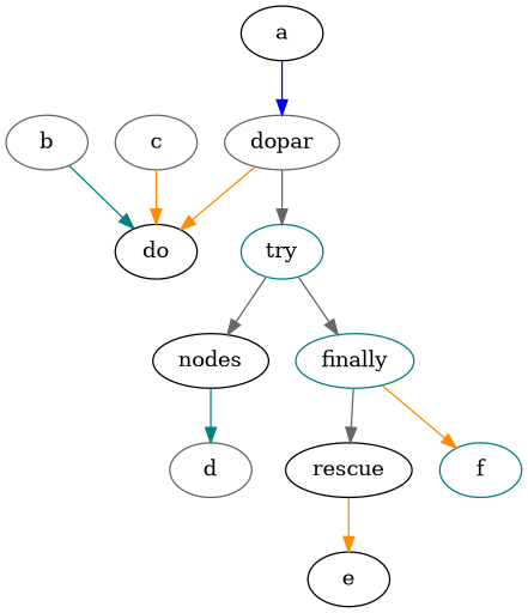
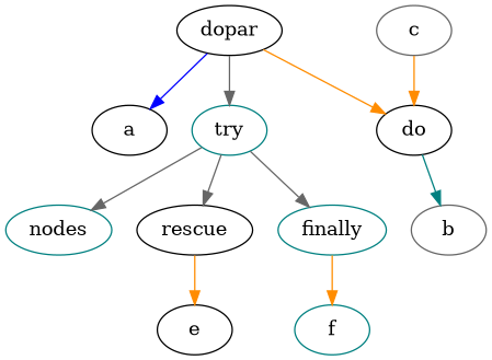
  digraph {
    node [color=black]
    edge [color=darkorange]
-   dopar [color=gray40]
+   dopar
    a
    do
    try [color=teal]
    b [color=gray40]
-   nodes
+   nodes [color=teal]
    rescue
    finally [color=teal]
    c [color=gray40]
-   d [color=gray40]
    e
    f [color=teal]
-   a -> dopar [color=blue]
+   dopar -> a [color=blue]
    dopar -> do
    dopar -> try [color=gray40]
-   b -> do [color=teal]
+   do -> b [color=teal]
    try -> nodes [color=gray40]
-   finally -> rescue [color=gray40]
+   try -> rescue [color=gray40]
    try -> finally [color=gray40]
-   nodes -> d [color=teal]
    rescue -> e
    finally -> f
    c -> do
  }
